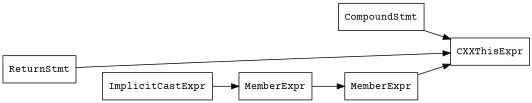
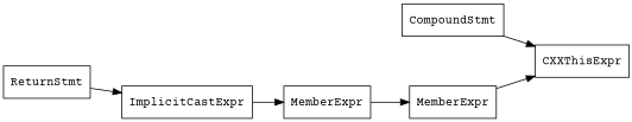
  digraph {
    fontname="Courier Prime"
    rankdir=LR
    node [fontname="Courier Prime" shape=record]
    edge [fontname="Courier Prime"]
    n1 [label="{CompoundStmt}"]
    n2 [label="{CXXThisExpr}"]
    n3 [label="{ReturnStmt}"]
    n4 [label="{ImplicitCastExpr}"]
    n5 [label="{MemberExpr}"]
    n6 [label="{MemberExpr}"]
    n1 -> n2
-   n3 -> n2
+   n3 -> n4
    n4 -> n5
    n5 -> n6
    n6 -> n2
  }
